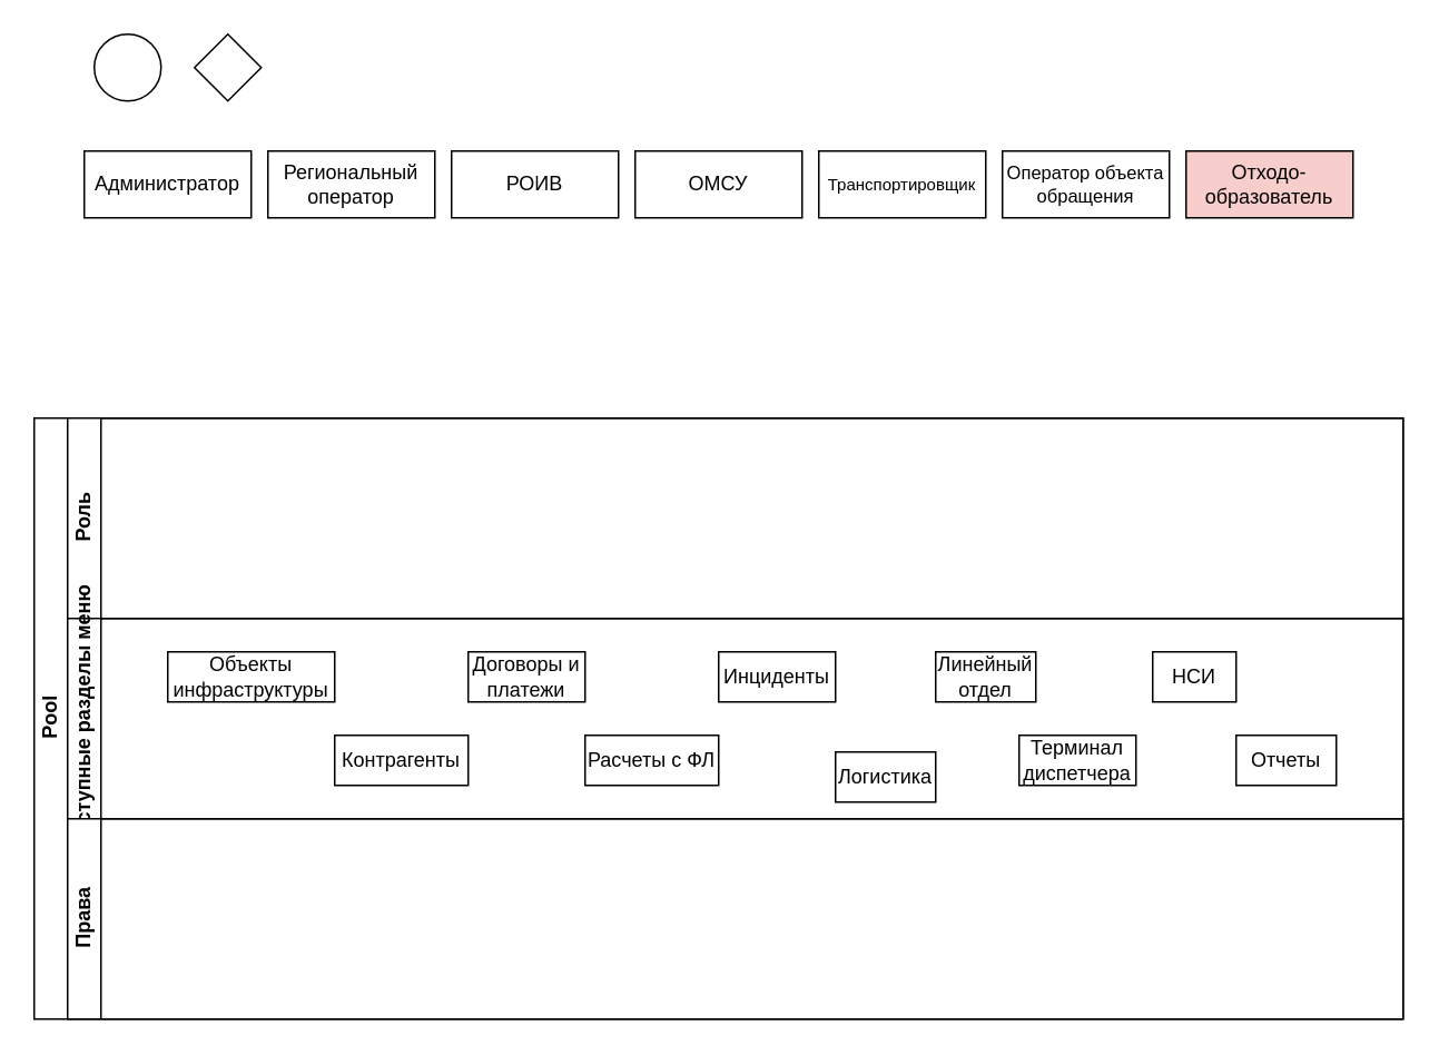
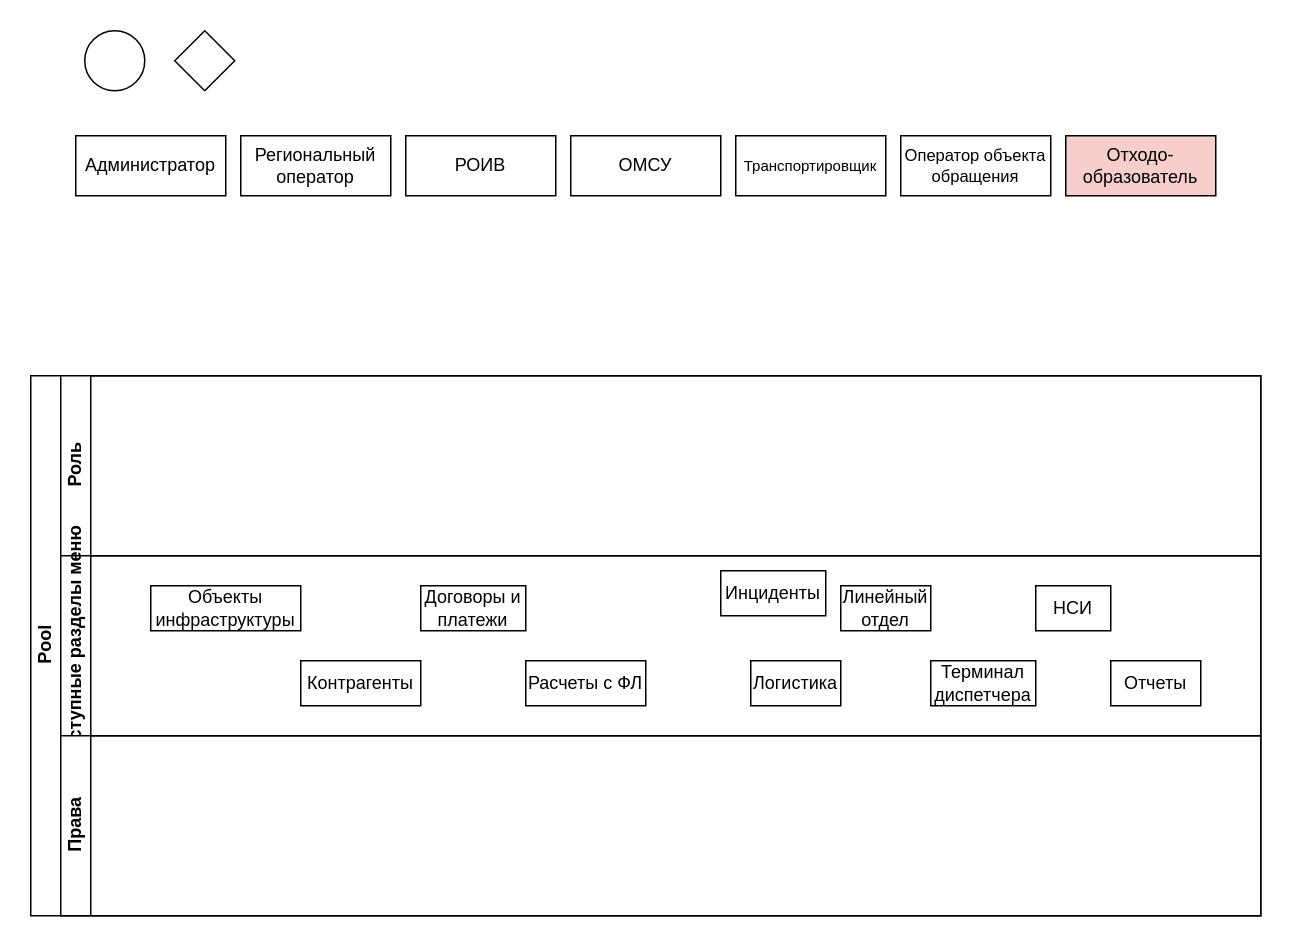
  <mxCell id="0" />
  <mxCell id="1" parent="0" />
  <mxCell id="2" value="Администратор" style="rounded=0;whiteSpace=wrap;html=1;" parent="1" vertex="1"><mxGeometry x="50" y="90" width="100" height="40" as="geometry" /></mxCell>
  <mxCell id="3" value="Региональный оператор" style="rounded=0;whiteSpace=wrap;html=1;" parent="1" vertex="1"><mxGeometry x="160" y="90" width="100" height="40" as="geometry" /></mxCell>
  <mxCell id="4" value="РОИВ" style="rounded=0;whiteSpace=wrap;html=1;" parent="1" vertex="1"><mxGeometry x="270" y="90" width="100" height="40" as="geometry" /></mxCell>
  <mxCell id="5" value="Транспортировщик" style="rounded=0;whiteSpace=wrap;html=1;fontSize=10;" parent="1" vertex="1"><mxGeometry x="490" y="90" width="100" height="40" as="geometry" /></mxCell>
  <mxCell id="6" value="Оператор объекта обращения" style="rounded=0;whiteSpace=wrap;html=1;fontSize=11;" parent="1" vertex="1"><mxGeometry x="600" y="90" width="100" height="40" as="geometry" /></mxCell>
  <mxCell id="7" value="Отходо-&lt;div style=&quot;font-size: 12px;&quot;&gt;образователь&lt;/div&gt;" style="rounded=0;whiteSpace=wrap;html=1;fontSize=12;fillColor=#f8cecc;" parent="1" vertex="1"><mxGeometry x="710" y="90" width="100" height="40" as="geometry" /></mxCell>
  <mxCell id="8" value="ОМСУ" style="rounded=0;whiteSpace=wrap;html=1;fontSize=12;" parent="1" vertex="1"><mxGeometry x="380" y="90" width="100" height="40" as="geometry" /></mxCell>
  <mxCell id="9" value="" style="ellipse;whiteSpace=wrap;html=1;" parent="1" vertex="1"><mxGeometry x="56" y="20" width="40" height="40" as="geometry" /></mxCell>
  <mxCell id="10" value="" style="rhombus;whiteSpace=wrap;html=1;fontFamily=Helvetica;fontSize=12;fontColor=#000000;align=center;" parent="1" vertex="1"><mxGeometry x="116" y="20" width="40" height="40" as="geometry" /></mxCell>
  <mxCell id="11" value="Pool" style="swimlane;html=1;childLayout=stackLayout;resizeParent=1;resizeParentMax=0;horizontal=0;startSize=20;horizontalStack=0;" parent="1" vertex="1"><mxGeometry x="20" y="250" width="820" height="360" as="geometry" /></mxCell>
  <mxCell id="12" value="Роль" style="swimlane;html=1;startSize=20;horizontal=0;" parent="11" vertex="1"><mxGeometry x="20" width="800" height="120" as="geometry" /></mxCell>
  <mxCell id="13" value="Доступные разделы меню" style="swimlane;html=1;startSize=20;horizontal=0;" parent="11" vertex="1"><mxGeometry x="20" y="120" width="800" height="120" as="geometry" /></mxCell>
  <mxCell id="14" value="Объекты инфраструктуры" style="rounded=0;whiteSpace=wrap;html=1;fontFamily=Helvetica;fontSize=12;fontColor=#000000;align=center;" parent="13" vertex="1"><mxGeometry x="60" y="20" width="100" height="30" as="geometry" /></mxCell>
  <mxCell id="15" value="Контрагенты" style="rounded=0;whiteSpace=wrap;html=1;fontFamily=Helvetica;fontSize=12;fontColor=#000000;align=center;" parent="13" vertex="1"><mxGeometry x="160" y="70" width="80" height="30" as="geometry" /></mxCell>
  <mxCell id="16" value="Договоры и платежи" style="rounded=0;whiteSpace=wrap;html=1;fontFamily=Helvetica;fontSize=12;fontColor=#000000;align=center;" parent="13" vertex="1"><mxGeometry x="240" y="20" width="70" height="30" as="geometry" /></mxCell>
  <mxCell id="17" value="Расчеты с ФЛ" style="rounded=0;whiteSpace=wrap;html=1;fontFamily=Helvetica;fontSize=12;fontColor=#000000;align=center;" parent="13" vertex="1"><mxGeometry x="310" y="70" width="80" height="30" as="geometry" /></mxCell>
- <mxCell id="18" value="Инциденты" style="rounded=0;whiteSpace=wrap;html=1;fontFamily=Helvetica;fontSize=12;fontColor=#000000;align=center;" vertex="1" parent="13"><mxGeometry x="390" y="20" width="70" height="30" as="geometry" /></mxCell>
- <mxCell id="19" value="Логистика" style="rounded=0;whiteSpace=wrap;html=1;fontFamily=Helvetica;fontSize=12;fontColor=#000000;align=center;" vertex="1" parent="13"><mxGeometry x="460" y="80" width="60" height="30" as="geometry" /></mxCell>
+ <mxCell id="18" value="Инциденты" style="rounded=0;whiteSpace=wrap;html=1;fontFamily=Helvetica;fontSize=12;fontColor=#000000;align=center;" vertex="1" parent="13"><mxGeometry x="440" y="10" width="70" height="30" as="geometry" /></mxCell>
+ <mxCell id="19" value="Логистика" style="rounded=0;whiteSpace=wrap;html=1;fontFamily=Helvetica;fontSize=12;fontColor=#000000;align=center;" vertex="1" parent="13"><mxGeometry x="460" y="70" width="60" height="30" as="geometry" /></mxCell>
  <mxCell id="20" value="Линейный отдел" style="rounded=0;whiteSpace=wrap;html=1;fontFamily=Helvetica;fontSize=12;fontColor=#000000;align=center;" vertex="1" parent="13"><mxGeometry x="520" y="20" width="60" height="30" as="geometry" /></mxCell>
- <mxCell id="21" value="Терминал диспетчера" style="rounded=0;whiteSpace=wrap;html=1;fontFamily=Helvetica;fontSize=12;fontColor=#000000;align=center;" vertex="1" parent="13"><mxGeometry x="570" y="70" width="70" height="30" as="geometry" /></mxCell>
+ <mxCell id="21" value="Терминал диспетчера" style="rounded=0;whiteSpace=wrap;html=1;fontFamily=Helvetica;fontSize=12;fontColor=#000000;align=center;" vertex="1" parent="13"><mxGeometry x="580" y="70" width="70" height="30" as="geometry" /></mxCell>
  <mxCell id="22" value="НСИ" style="rounded=0;whiteSpace=wrap;html=1;fontFamily=Helvetica;fontSize=12;fontColor=#000000;align=center;" vertex="1" parent="13"><mxGeometry x="650" y="20" width="50" height="30" as="geometry" /></mxCell>
  <mxCell id="23" value="Отчеты" style="rounded=0;whiteSpace=wrap;html=1;fontFamily=Helvetica;fontSize=12;fontColor=#000000;align=center;" vertex="1" parent="13"><mxGeometry x="700" y="70" width="60" height="30" as="geometry" /></mxCell>
  <mxCell id="24" value="Права" style="swimlane;html=1;startSize=20;horizontal=0;" parent="11" vertex="1"><mxGeometry x="20" y="240" width="800" height="120" as="geometry" /></mxCell>
